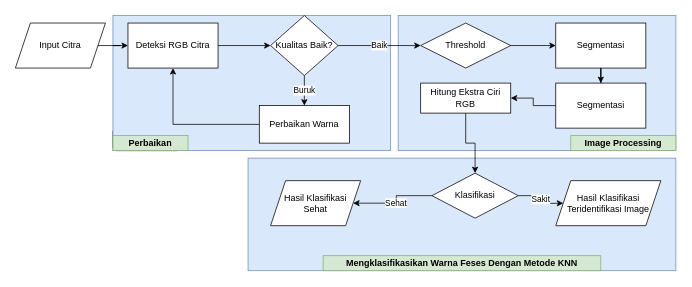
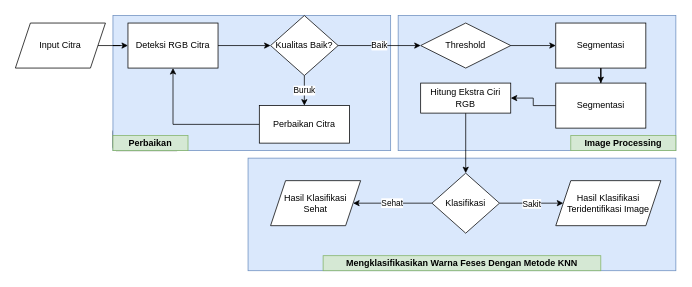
  <mxCell id="0" />
  <mxCell id="1" parent="0" />
  <mxCell id="2" value="" style="rounded=0;whiteSpace=wrap;html=1;fillColor=#dae8fc;strokeColor=#6c8ebf;" vertex="1" parent="1"><mxGeometry x="530" y="20" width="370" height="180" as="geometry" /></mxCell>
  <mxCell id="3" value="" style="rounded=1;whiteSpace=wrap;html=1;" vertex="1" parent="1"><mxGeometry x="150" y="170" width="90" height="30" as="geometry" /></mxCell>
  <mxCell id="4" value="" style="rounded=0;whiteSpace=wrap;html=1;fillColor=#dae8fc;strokeColor=#6c8ebf;" vertex="1" parent="1"><mxGeometry x="150" y="20" width="370" height="180" as="geometry" /></mxCell>
  <mxCell id="5" value="" style="rounded=0;whiteSpace=wrap;html=1;fillColor=#dae8fc;strokeColor=#6c8ebf;" vertex="1" parent="1"><mxGeometry x="330" y="210" width="570" height="150" as="geometry" /></mxCell>
  <mxCell id="6" style="edgeStyle=orthogonalEdgeStyle;rounded=0;orthogonalLoop=1;jettySize=auto;html=1;entryX=0;entryY=0.5;entryDx=0;entryDy=0;" edge="1" parent="1" source="7" target="9"><mxGeometry relative="1" as="geometry" /></mxCell>
  <mxCell id="7" value="Input Citra" style="shape=parallelogram;perimeter=parallelogramPerimeter;whiteSpace=wrap;html=1;fixedSize=1;" vertex="1" parent="1"><mxGeometry x="20" y="30" width="120" height="60" as="geometry" /></mxCell>
  <mxCell id="8" style="edgeStyle=orthogonalEdgeStyle;rounded=0;orthogonalLoop=1;jettySize=auto;html=1;entryX=0;entryY=0.5;entryDx=0;entryDy=0;" edge="1" parent="1" source="9" target="14"><mxGeometry relative="1" as="geometry" /></mxCell>
  <mxCell id="9" value="Deteksi RGB Citra" style="rounded=0;whiteSpace=wrap;html=1;" vertex="1" parent="1"><mxGeometry x="170" y="30" width="120" height="60" as="geometry" /></mxCell>
  <mxCell id="10" style="edgeStyle=orthogonalEdgeStyle;rounded=0;orthogonalLoop=1;jettySize=auto;html=1;entryX=0;entryY=0.5;entryDx=0;entryDy=0;" edge="1" parent="1" source="11" target="18"><mxGeometry relative="1" as="geometry" /></mxCell>
  <mxCell id="11" value="Threshold" style="rhombus;whiteSpace=wrap;html=1;" vertex="1" parent="1"><mxGeometry x="560" y="30" width="120" height="60" as="geometry" /></mxCell>
  <mxCell id="12" value="Baik" style="edgeStyle=orthogonalEdgeStyle;rounded=0;orthogonalLoop=1;jettySize=auto;html=1;entryX=0;entryY=0.5;entryDx=0;entryDy=0;" edge="1" parent="1" source="14" target="11"><mxGeometry relative="1" as="geometry" /></mxCell>
  <mxCell id="13" value="Buruk" style="edgeStyle=orthogonalEdgeStyle;rounded=0;orthogonalLoop=1;jettySize=auto;html=1;entryX=0.5;entryY=0;entryDx=0;entryDy=0;" edge="1" parent="1" source="14" target="16"><mxGeometry relative="1" as="geometry" /></mxCell>
  <mxCell id="14" value="Kualitas Baik?" style="rhombus;whiteSpace=wrap;html=1;" vertex="1" parent="1"><mxGeometry x="360" y="20" width="90" height="80" as="geometry" /></mxCell>
  <mxCell id="15" style="edgeStyle=orthogonalEdgeStyle;rounded=0;orthogonalLoop=1;jettySize=auto;html=1;entryX=0.5;entryY=1;entryDx=0;entryDy=0;" edge="1" parent="1" source="16" target="9"><mxGeometry relative="1" as="geometry" /></mxCell>
- <mxCell id="16" value="Perbaikan Warna" style="rounded=0;whiteSpace=wrap;html=1;" vertex="1" parent="1"><mxGeometry x="345" y="140" width="120" height="50" as="geometry" /></mxCell>
+ <mxCell id="16" value="Perbaikan Citra" style="rounded=0;whiteSpace=wrap;html=1;" vertex="1" parent="1"><mxGeometry x="345" y="140" width="120" height="50" as="geometry" /></mxCell>
  <mxCell id="17" style="edgeStyle=orthogonalEdgeStyle;rounded=0;orthogonalLoop=1;jettySize=auto;html=1;entryX=0.5;entryY=0;entryDx=0;entryDy=0;" edge="1" parent="1" source="18" target="20"><mxGeometry relative="1" as="geometry" /></mxCell>
  <mxCell id="18" value="Segmentasi" style="rounded=0;whiteSpace=wrap;html=1;" vertex="1" parent="1"><mxGeometry x="740" y="30" width="120" height="60" as="geometry" /></mxCell>
  <mxCell id="19" style="edgeStyle=orthogonalEdgeStyle;rounded=0;orthogonalLoop=1;jettySize=auto;html=1;entryX=1;entryY=0.5;entryDx=0;entryDy=0;" edge="1" parent="1" source="20" target="22"><mxGeometry relative="1" as="geometry" /></mxCell>
  <mxCell id="20" value="Segmentasi" style="rounded=0;whiteSpace=wrap;html=1;" vertex="1" parent="1"><mxGeometry x="740" y="110" width="120" height="60" as="geometry" /></mxCell>
  <mxCell id="21" style="edgeStyle=orthogonalEdgeStyle;rounded=0;orthogonalLoop=1;jettySize=auto;html=1;entryX=0.5;entryY=0;entryDx=0;entryDy=0;" edge="1" parent="1" source="22" target="25"><mxGeometry relative="1" as="geometry" /></mxCell>
  <mxCell id="22" value="Hitung Ekstra Ciri RGB" style="rounded=0;whiteSpace=wrap;html=1;" vertex="1" parent="1"><mxGeometry x="560" y="110" width="120" height="40" as="geometry" /></mxCell>
  <mxCell id="23" value="Sakit" style="edgeStyle=orthogonalEdgeStyle;rounded=0;orthogonalLoop=1;jettySize=auto;html=1;" edge="1" parent="1" source="25"><mxGeometry relative="1" as="geometry"><mxPoint x="750" y="270" as="targetPoint" /></mxGeometry></mxCell>
  <mxCell id="24" value="Sehat" style="edgeStyle=orthogonalEdgeStyle;rounded=0;orthogonalLoop=1;jettySize=auto;html=1;" edge="1" parent="1" source="25" target="29"><mxGeometry relative="1" as="geometry" /></mxCell>
- <mxCell id="25" value="Klasifikasi" style="rhombus;whiteSpace=wrap;html=1;" vertex="1" parent="1"><mxGeometry x="575" y="230" width="115" height="60" as="geometry" /></mxCell>
+ <mxCell id="25" value="Klasifikasi" style="rhombus;whiteSpace=wrap;html=1;" vertex="1" parent="1"><mxGeometry x="575" y="230" width="90" height="80" as="geometry" /></mxCell>
  <mxCell id="26" value="&lt;b&gt;Mengklasifikasikan Warna Feses Dengan Metode KNN&lt;/b&gt;" style="text;html=1;strokeColor=#82b366;fillColor=#d5e8d4;align=center;verticalAlign=middle;whiteSpace=wrap;rounded=0;" vertex="1" parent="1"><mxGeometry x="430" y="340" width="370" height="20" as="geometry" /></mxCell>
  <mxCell id="27" value="&lt;b&gt;Perbaikan&lt;/b&gt;" style="text;html=1;strokeColor=#82b366;fillColor=#d5e8d4;align=center;verticalAlign=middle;whiteSpace=wrap;rounded=0;" vertex="1" parent="1"><mxGeometry x="150" y="180" width="100" height="20" as="geometry" /></mxCell>
  <mxCell id="28" value="&lt;b&gt;Image Processing&lt;/b&gt;" style="text;html=1;strokeColor=#82b366;fillColor=#d5e8d4;align=center;verticalAlign=middle;whiteSpace=wrap;rounded=0;" vertex="1" parent="1"><mxGeometry x="760" y="180" width="140" height="20" as="geometry" /></mxCell>
  <mxCell id="29" value="Hasil Klasifikasi Sehat" style="shape=parallelogram;perimeter=parallelogramPerimeter;whiteSpace=wrap;html=1;fixedSize=1;" vertex="1" parent="1"><mxGeometry x="360" y="240" width="120" height="60" as="geometry" /></mxCell>
  <mxCell id="30" value="Hasil Klasifikasi Teridentifikasi Image" style="shape=parallelogram;perimeter=parallelogramPerimeter;whiteSpace=wrap;html=1;fixedSize=1;" vertex="1" parent="1"><mxGeometry x="740" y="240" width="140" height="60" as="geometry" /></mxCell>
